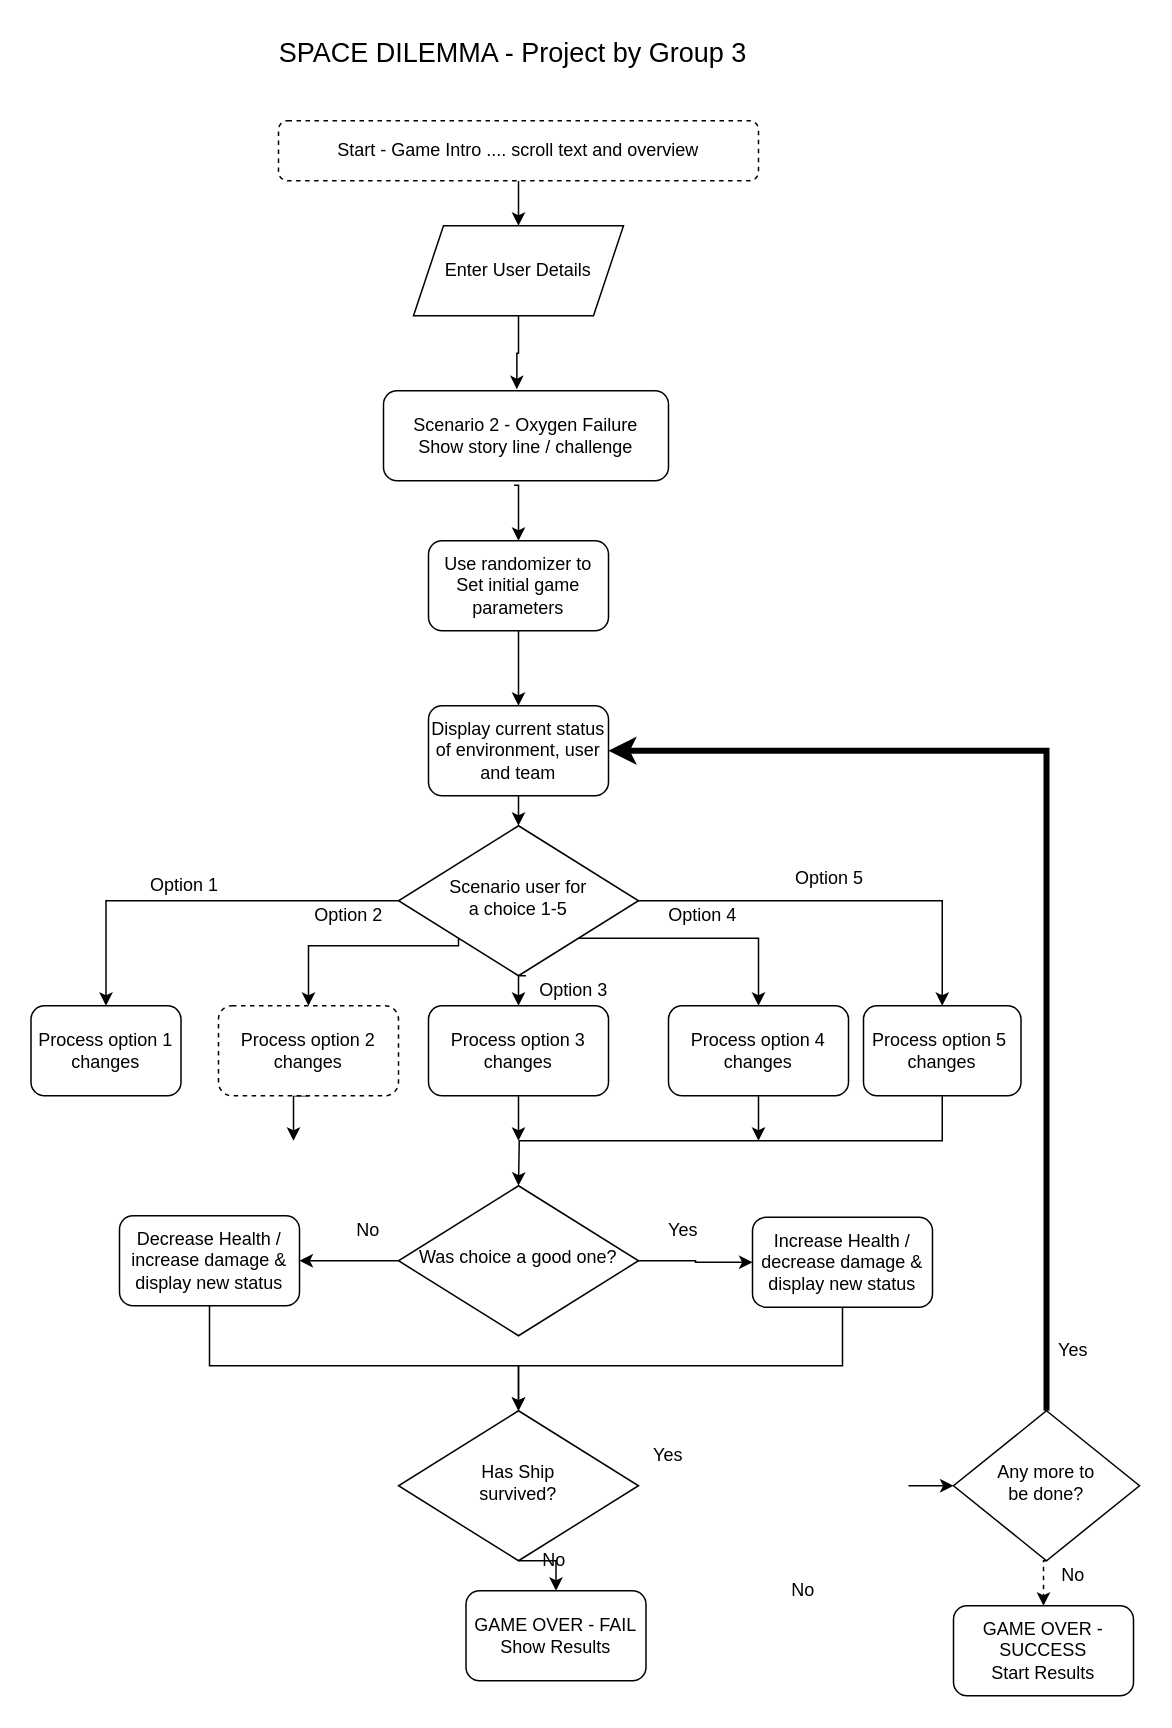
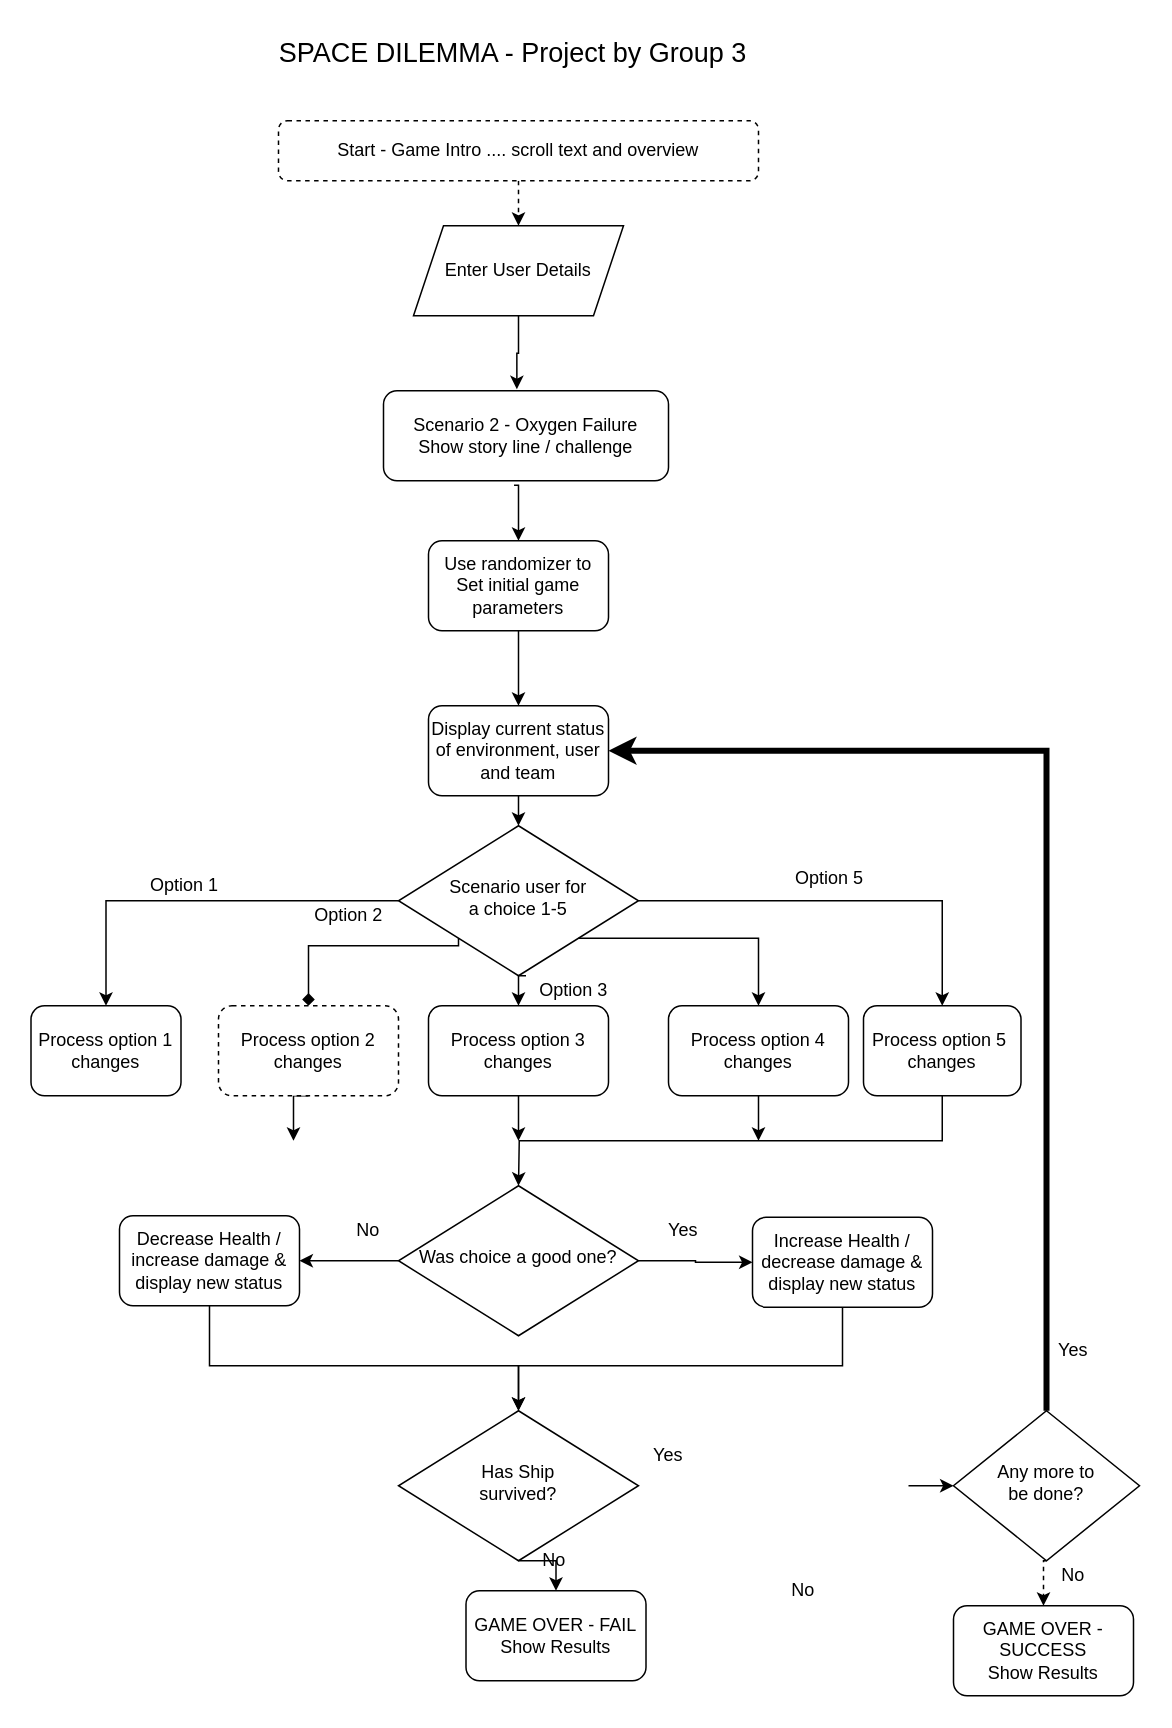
  <mxCell id="0" />
  <mxCell id="1" parent="0" />
- <mxCell id="2" style="edgeStyle=orthogonalEdgeStyle;rounded=0;orthogonalLoop=1;jettySize=auto;html=1;exitX=0.5;exitY=1;exitDx=0;exitDy=0;entryX=0.5;entryY=0;entryDx=0;entryDy=0;" parent="1" source="3" target="8" edge="1"><mxGeometry relative="1" as="geometry" /></mxCell>
+ <mxCell id="2" style="edgeStyle=orthogonalEdgeStyle;rounded=0;orthogonalLoop=1;jettySize=auto;html=1;exitX=0.5;exitY=1;exitDx=0;exitDy=0;entryX=0.5;entryY=0;entryDx=0;entryDy=0;dashed=1;" parent="1" source="3" target="8" edge="1"><mxGeometry relative="1" as="geometry" /></mxCell>
  <mxCell id="3" value="Start - Game Intro .... scroll text and overview" style="rounded=1;whiteSpace=wrap;html=1;fontSize=12;glass=0;strokeWidth=1;shadow=0;dashed=1;" parent="1" vertex="1"><mxGeometry x="185" y="80" width="320" height="40" as="geometry" /></mxCell>
  <mxCell id="4" value="Scenario user for &lt;br&gt;a choice 1-5" style="rhombus;whiteSpace=wrap;html=1;shadow=0;fontFamily=Helvetica;fontSize=12;align=center;strokeWidth=1;spacing=6;spacingTop=-4;" parent="1" vertex="1"><mxGeometry x="265" y="550" width="160" height="100" as="geometry" /></mxCell>
  <mxCell id="5" value="&lt;div style=&quot;text-align: justify ; font-size: 18px&quot;&gt;&lt;span style=&quot;font-size: 18px&quot;&gt;SPACE DILEMMA - Project by Group 3&lt;/span&gt;&lt;/div&gt;" style="text;html=1;strokeColor=none;fillColor=none;align=center;verticalAlign=middle;whiteSpace=wrap;rounded=0;fontSize=18;" parent="1" vertex="1"><mxGeometry x="95" y="20" width="493" height="30" as="geometry" /></mxCell>
  <mxCell id="6" value="Scenario 2 - Oxygen Failure&lt;br&gt;Show story line / challenge" style="rounded=1;whiteSpace=wrap;html=1;fontSize=12;glass=0;strokeWidth=1;shadow=0;" parent="1" vertex="1"><mxGeometry x="255" y="260" width="190" height="60" as="geometry" /></mxCell>
  <mxCell id="7" style="edgeStyle=orthogonalEdgeStyle;rounded=0;orthogonalLoop=1;jettySize=auto;html=1;exitX=0.5;exitY=1;exitDx=0;exitDy=0;entryX=0.468;entryY=-0.017;entryDx=0;entryDy=0;entryPerimeter=0;" edge="1" parent="1" source="8" target="6"><mxGeometry relative="1" as="geometry" /></mxCell>
  <mxCell id="8" value="Enter User Details" style="shape=parallelogram;perimeter=parallelogramPerimeter;whiteSpace=wrap;html=1;fixedSize=1;" parent="1" vertex="1"><mxGeometry x="275" y="150" width="140" height="60" as="geometry" /></mxCell>
  <mxCell id="9" style="edgeStyle=orthogonalEdgeStyle;rounded=0;orthogonalLoop=1;jettySize=auto;html=1;exitX=0.5;exitY=1;exitDx=0;exitDy=0;entryX=0.5;entryY=0;entryDx=0;entryDy=0;" parent="1" edge="1"><mxGeometry relative="1" as="geometry"><mxPoint x="650" y="370" as="sourcePoint" /></mxGeometry></mxCell>
  <mxCell id="10" style="edgeStyle=orthogonalEdgeStyle;rounded=0;orthogonalLoop=1;jettySize=auto;html=1;exitX=0.458;exitY=1.05;exitDx=0;exitDy=0;entryX=0.5;entryY=0;entryDx=0;entryDy=0;exitPerimeter=0;" parent="1" target="11" edge="1" source="6"><mxGeometry relative="1" as="geometry"><mxPoint x="345" y="370" as="sourcePoint" /></mxGeometry></mxCell>
  <mxCell id="11" value="Use randomizer to Set initial game parameters" style="rounded=1;whiteSpace=wrap;html=1;" parent="1" vertex="1"><mxGeometry x="285" y="360" width="120" height="60" as="geometry" /></mxCell>
  <mxCell id="12" style="edgeStyle=orthogonalEdgeStyle;rounded=0;orthogonalLoop=1;jettySize=auto;html=1;exitX=0.5;exitY=1;exitDx=0;exitDy=0;entryX=0.5;entryY=0;entryDx=0;entryDy=0;" parent="1" target="14" edge="1" source="11"><mxGeometry relative="1" as="geometry"><mxPoint x="345" y="450" as="sourcePoint" /></mxGeometry></mxCell>
  <mxCell id="13" style="edgeStyle=orthogonalEdgeStyle;rounded=0;orthogonalLoop=1;jettySize=auto;html=1;exitX=0.5;exitY=1;exitDx=0;exitDy=0;entryX=0.5;entryY=0;entryDx=0;entryDy=0;" parent="1" source="14" target="4" edge="1"><mxGeometry relative="1" as="geometry" /></mxCell>
  <mxCell id="14" value="Display current status of environment, user and team" style="rounded=1;whiteSpace=wrap;html=1;" parent="1" vertex="1"><mxGeometry x="285" y="470" width="120" height="60" as="geometry" /></mxCell>
  <mxCell id="15" style="edgeStyle=orthogonalEdgeStyle;rounded=0;orthogonalLoop=1;jettySize=auto;html=1;exitX=0;exitY=0.5;exitDx=0;exitDy=0;entryX=0.5;entryY=0;entryDx=0;entryDy=0;" parent="1" source="4" target="16" edge="1"><mxGeometry relative="1" as="geometry"><mxPoint x="75" y="475" as="sourcePoint" /></mxGeometry></mxCell>
  <mxCell id="16" value="Process option 1 changes" style="rounded=1;whiteSpace=wrap;html=1;" parent="1" vertex="1"><mxGeometry x="20" y="670" width="100" height="60" as="geometry" /></mxCell>
  <mxCell id="17" value="Option 1" style="text;html=1;strokeColor=none;fillColor=none;align=center;verticalAlign=middle;whiteSpace=wrap;rounded=0;" parent="1" vertex="1"><mxGeometry x="95" y="580" width="55" height="20" as="geometry" /></mxCell>
- <mxCell id="18" style="edgeStyle=orthogonalEdgeStyle;rounded=0;orthogonalLoop=1;jettySize=auto;html=1;exitX=0;exitY=1;exitDx=0;exitDy=0;entryX=0.5;entryY=0;entryDx=0;entryDy=0;" parent="1" source="4" target="20" edge="1"><mxGeometry relative="1" as="geometry"><mxPoint x="405" y="600" as="sourcePoint" /><Array as="points"><mxPoint x="305" y="630" /><mxPoint x="205" y="630" /></Array></mxGeometry></mxCell>
+ <mxCell id="18" style="edgeStyle=orthogonalEdgeStyle;rounded=0;orthogonalLoop=1;jettySize=auto;html=1;exitX=0;exitY=1;exitDx=0;exitDy=0;entryX=0.5;entryY=0;entryDx=0;entryDy=0;endArrow=diamond;" parent="1" source="4" target="20" edge="1"><mxGeometry relative="1" as="geometry"><mxPoint x="405" y="600" as="sourcePoint" /><Array as="points"><mxPoint x="305" y="630" /><mxPoint x="205" y="630" /></Array></mxGeometry></mxCell>
  <mxCell id="19" style="edgeStyle=orthogonalEdgeStyle;rounded=0;orthogonalLoop=1;jettySize=auto;html=1;exitX=0.5;exitY=1;exitDx=0;exitDy=0;" parent="1" source="20" edge="1"><mxGeometry relative="1" as="geometry"><mxPoint x="195" y="760" as="targetPoint" /></mxGeometry></mxCell>
  <mxCell id="20" value="Process option 2 changes" style="rounded=1;whiteSpace=wrap;html=1;dashed=1;" parent="1" vertex="1"><mxGeometry x="145" y="670" width="120" height="60" as="geometry" /></mxCell>
  <mxCell id="21" value="Option 2" style="text;html=1;strokeColor=none;fillColor=none;align=center;verticalAlign=middle;whiteSpace=wrap;rounded=0;" parent="1" vertex="1"><mxGeometry x="199" y="600" width="66" height="20" as="geometry" /></mxCell>
  <mxCell id="22" style="edgeStyle=orthogonalEdgeStyle;rounded=0;orthogonalLoop=1;jettySize=auto;html=1;exitX=1;exitY=0.5;exitDx=0;exitDy=0;entryX=0.5;entryY=0;entryDx=0;entryDy=0;" parent="1" source="4" target="24" edge="1"><mxGeometry relative="1" as="geometry"><mxPoint x="915" y="590" as="sourcePoint" /></mxGeometry></mxCell>
  <mxCell id="23" style="edgeStyle=orthogonalEdgeStyle;rounded=0;orthogonalLoop=1;jettySize=auto;html=1;exitX=0.5;exitY=1;exitDx=0;exitDy=0;" parent="1" source="24" edge="1"><mxGeometry relative="1" as="geometry"><mxPoint x="345" y="790" as="targetPoint" /></mxGeometry></mxCell>
  <mxCell id="24" value="Process option 5&amp;nbsp; changes" style="rounded=1;whiteSpace=wrap;html=1;" parent="1" vertex="1"><mxGeometry x="575" y="670" width="105" height="60" as="geometry" /></mxCell>
  <mxCell id="25" value="Option 5" style="text;html=1;strokeColor=none;fillColor=none;align=center;verticalAlign=middle;whiteSpace=wrap;rounded=0;" parent="1" vertex="1"><mxGeometry x="525" y="575" width="55" height="20" as="geometry" /></mxCell>
  <mxCell id="26" style="edgeStyle=orthogonalEdgeStyle;rounded=0;orthogonalLoop=1;jettySize=auto;html=1;exitX=1;exitY=1;exitDx=0;exitDy=0;entryX=0.5;entryY=0;entryDx=0;entryDy=0;" parent="1" source="4" target="28" edge="1"><mxGeometry relative="1" as="geometry"><mxPoint x="625" y="625" as="sourcePoint" /></mxGeometry></mxCell>
  <mxCell id="27" style="edgeStyle=orthogonalEdgeStyle;rounded=0;orthogonalLoop=1;jettySize=auto;html=1;exitX=0.5;exitY=1;exitDx=0;exitDy=0;" parent="1" source="28" edge="1"><mxGeometry relative="1" as="geometry"><mxPoint x="505" y="760" as="targetPoint" /></mxGeometry></mxCell>
  <mxCell id="28" value="Process option 4 changes" style="rounded=1;whiteSpace=wrap;html=1;" parent="1" vertex="1"><mxGeometry x="445" y="670" width="120" height="60" as="geometry" /></mxCell>
- <mxCell id="29" value="Option 4" style="text;html=1;strokeColor=none;fillColor=none;align=center;verticalAlign=middle;whiteSpace=wrap;rounded=0;" parent="1" vertex="1"><mxGeometry x="435" y="600" width="66" height="20" as="geometry" /></mxCell>
  <mxCell id="30" style="edgeStyle=orthogonalEdgeStyle;rounded=0;orthogonalLoop=1;jettySize=auto;html=1;exitX=0.5;exitY=1;exitDx=0;exitDy=0;entryX=0.5;entryY=0;entryDx=0;entryDy=0;" parent="1" target="32" edge="1"><mxGeometry relative="1" as="geometry"><mxPoint x="350" y="650" as="sourcePoint" /></mxGeometry></mxCell>
  <mxCell id="31" style="edgeStyle=orthogonalEdgeStyle;rounded=0;orthogonalLoop=1;jettySize=auto;html=1;exitX=0.5;exitY=1;exitDx=0;exitDy=0;" parent="1" source="32" edge="1"><mxGeometry relative="1" as="geometry"><mxPoint x="345" y="760" as="targetPoint" /></mxGeometry></mxCell>
  <mxCell id="32" value="Process option 3 changes" style="rounded=1;whiteSpace=wrap;html=1;" parent="1" vertex="1"><mxGeometry x="285" y="670" width="120" height="60" as="geometry" /></mxCell>
  <mxCell id="33" value="Option 3" style="text;html=1;strokeColor=none;fillColor=none;align=center;verticalAlign=middle;whiteSpace=wrap;rounded=0;" parent="1" vertex="1"><mxGeometry x="349" y="650" width="66" height="20" as="geometry" /></mxCell>
  <mxCell id="34" style="edgeStyle=orthogonalEdgeStyle;rounded=0;orthogonalLoop=1;jettySize=auto;html=1;exitX=0;exitY=0.5;exitDx=0;exitDy=0;entryX=1;entryY=0.5;entryDx=0;entryDy=0;" parent="1" source="36" target="38" edge="1"><mxGeometry relative="1" as="geometry" /></mxCell>
  <mxCell id="35" style="edgeStyle=orthogonalEdgeStyle;rounded=0;orthogonalLoop=1;jettySize=auto;html=1;exitX=1;exitY=0.5;exitDx=0;exitDy=0;entryX=0;entryY=0.5;entryDx=0;entryDy=0;" parent="1" source="36" target="40" edge="1"><mxGeometry relative="1" as="geometry" /></mxCell>
  <mxCell id="36" value="Was choice a good one?" style="rhombus;whiteSpace=wrap;html=1;shadow=0;fontFamily=Helvetica;fontSize=12;align=center;strokeWidth=1;spacing=6;spacingTop=-4;" parent="1" vertex="1"><mxGeometry x="265" y="790" width="160" height="100" as="geometry" /></mxCell>
  <mxCell id="37" style="edgeStyle=orthogonalEdgeStyle;rounded=0;orthogonalLoop=1;jettySize=auto;html=1;exitX=0.5;exitY=1;exitDx=0;exitDy=0;" parent="1" source="38" target="44" edge="1"><mxGeometry relative="1" as="geometry"><Array as="points"><mxPoint x="139" y="910" /><mxPoint x="345" y="910" /></Array></mxGeometry></mxCell>
  <mxCell id="38" value="Decrease Health / increase damage &amp;amp; display new status" style="rounded=1;whiteSpace=wrap;html=1;" parent="1" vertex="1"><mxGeometry x="79" y="810" width="120" height="60" as="geometry" /></mxCell>
  <mxCell id="39" style="edgeStyle=orthogonalEdgeStyle;rounded=0;orthogonalLoop=1;jettySize=auto;html=1;exitX=0.5;exitY=1;exitDx=0;exitDy=0;entryX=0.5;entryY=0;entryDx=0;entryDy=0;" parent="1" source="40" target="44" edge="1"><mxGeometry relative="1" as="geometry"><Array as="points"><mxPoint x="561" y="910" /><mxPoint x="345" y="910" /></Array></mxGeometry></mxCell>
  <mxCell id="40" value="Increase Health / decrease damage &amp;amp; display new status" style="rounded=1;whiteSpace=wrap;html=1;" parent="1" vertex="1"><mxGeometry x="501" y="811" width="120" height="60" as="geometry" /></mxCell>
  <mxCell id="41" value="No" style="text;html=1;strokeColor=none;fillColor=none;align=center;verticalAlign=middle;whiteSpace=wrap;rounded=0;" parent="1" vertex="1"><mxGeometry x="225" y="810" width="40" height="20" as="geometry" /></mxCell>
  <mxCell id="42" value="Yes" style="text;html=1;strokeColor=none;fillColor=none;align=center;verticalAlign=middle;whiteSpace=wrap;rounded=0;" parent="1" vertex="1"><mxGeometry x="435" y="810" width="40" height="20" as="geometry" /></mxCell>
  <mxCell id="43" style="edgeStyle=orthogonalEdgeStyle;rounded=0;orthogonalLoop=1;jettySize=auto;html=1;exitX=0.5;exitY=1;exitDx=0;exitDy=0;entryX=0.5;entryY=0;entryDx=0;entryDy=0;" parent="1" source="44" target="47" edge="1"><mxGeometry relative="1" as="geometry"><mxPoint x="199" y="990" as="targetPoint" /></mxGeometry></mxCell>
  <mxCell id="44" value="Has Ship&lt;br&gt;survived?" style="rhombus;whiteSpace=wrap;html=1;shadow=0;fontFamily=Helvetica;fontSize=12;align=center;strokeWidth=1;spacing=6;spacingTop=-4;" parent="1" vertex="1"><mxGeometry x="265" y="940" width="160" height="100" as="geometry" /></mxCell>
  <mxCell id="45" value="No" style="text;html=1;strokeColor=none;fillColor=none;align=center;verticalAlign=middle;whiteSpace=wrap;rounded=0;" parent="1" vertex="1"><mxGeometry x="349" y="1030" width="40" height="20" as="geometry" /></mxCell>
  <mxCell id="46" value="Yes" style="text;html=1;strokeColor=none;fillColor=none;align=center;verticalAlign=middle;whiteSpace=wrap;rounded=0;" parent="1" vertex="1"><mxGeometry x="425" y="960" width="40" height="20" as="geometry" /></mxCell>
  <mxCell id="47" value="GAME OVER - FAIL&lt;br&gt;Show Results" style="rounded=1;whiteSpace=wrap;html=1;" parent="1" vertex="1"><mxGeometry x="310" y="1060" width="120" height="60" as="geometry" /></mxCell>
  <mxCell id="48" style="edgeStyle=orthogonalEdgeStyle;rounded=0;orthogonalLoop=1;jettySize=auto;html=1;exitX=1;exitY=0.5;exitDx=0;exitDy=0;entryX=0;entryY=0.5;entryDx=0;entryDy=0;" parent="1" target="52" edge="1"><mxGeometry relative="1" as="geometry"><mxPoint x="605" y="990" as="sourcePoint" /></mxGeometry></mxCell>
  <mxCell id="49" value="No" style="text;html=1;strokeColor=none;fillColor=none;align=center;verticalAlign=middle;whiteSpace=wrap;rounded=0;" parent="1" vertex="1"><mxGeometry x="515" y="1050" width="40" height="20" as="geometry" /></mxCell>
  <mxCell id="50" style="edgeStyle=orthogonalEdgeStyle;rounded=0;orthogonalLoop=1;jettySize=auto;html=1;exitX=0.5;exitY=1;exitDx=0;exitDy=0;entryX=0.5;entryY=0;entryDx=0;entryDy=0;dashed=1;" parent="1" source="52" target="53" edge="1"><mxGeometry relative="1" as="geometry" /></mxCell>
  <mxCell id="51" style="edgeStyle=orthogonalEdgeStyle;rounded=0;orthogonalLoop=1;jettySize=auto;html=1;exitX=0.5;exitY=0;exitDx=0;exitDy=0;entryX=1;entryY=0.5;entryDx=0;entryDy=0;strokeWidth=4;" parent="1" source="52" target="14" edge="1"><mxGeometry relative="1" as="geometry" /></mxCell>
  <mxCell id="52" value="Any more to &lt;br&gt;be done?" style="rhombus;whiteSpace=wrap;html=1;shadow=0;fontFamily=Helvetica;fontSize=12;align=center;strokeWidth=1;spacing=6;spacingTop=-4;" parent="1" vertex="1"><mxGeometry x="635" y="940" width="124" height="100" as="geometry" /></mxCell>
- <mxCell id="53" value="GAME OVER - SUCCESS&lt;br&gt;Start Results" style="rounded=1;whiteSpace=wrap;html=1;" parent="1" vertex="1"><mxGeometry x="635" y="1070" width="120" height="60" as="geometry" /></mxCell>
+ <mxCell id="53" value="GAME OVER - SUCCESS&lt;br&gt;Show Results" style="rounded=1;whiteSpace=wrap;html=1;" parent="1" vertex="1"><mxGeometry x="635" y="1070" width="120" height="60" as="geometry" /></mxCell>
  <mxCell id="54" value="Yes" style="text;html=1;strokeColor=none;fillColor=none;align=center;verticalAlign=middle;whiteSpace=wrap;rounded=0;" parent="1" vertex="1"><mxGeometry x="695" y="890" width="40" height="20" as="geometry" /></mxCell>
  <mxCell id="55" value="No" style="text;html=1;strokeColor=none;fillColor=none;align=center;verticalAlign=middle;whiteSpace=wrap;rounded=0;" parent="1" vertex="1"><mxGeometry x="695" y="1040" width="40" height="20" as="geometry" /></mxCell>
